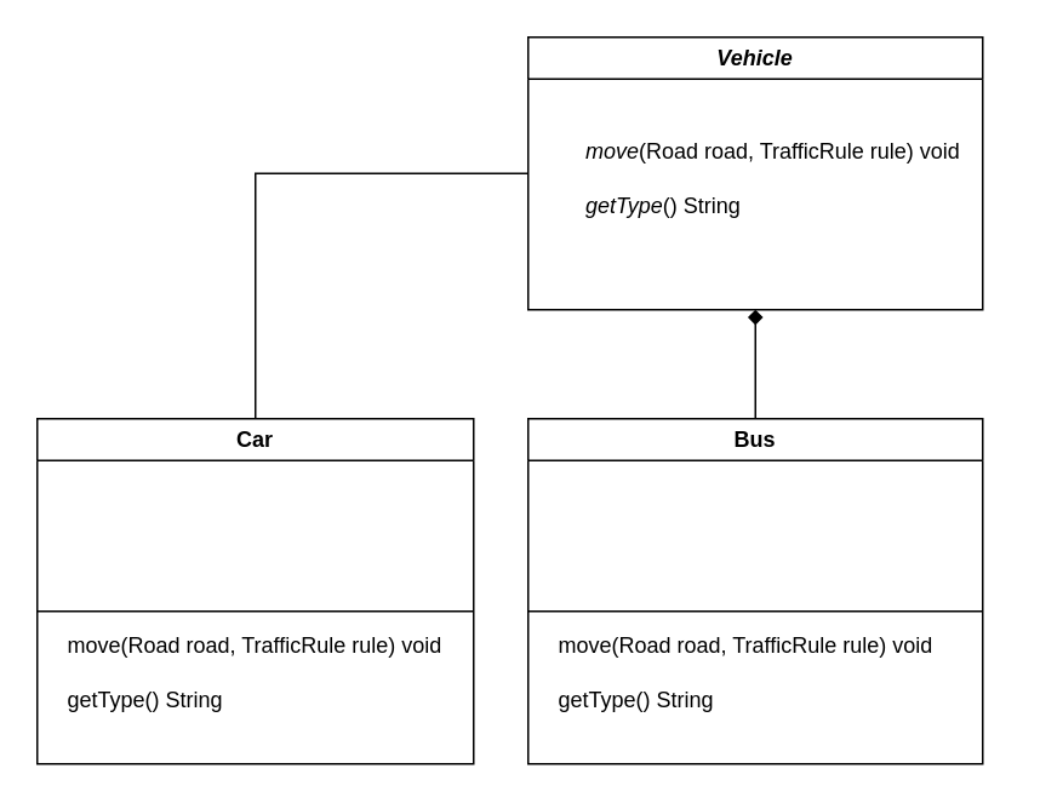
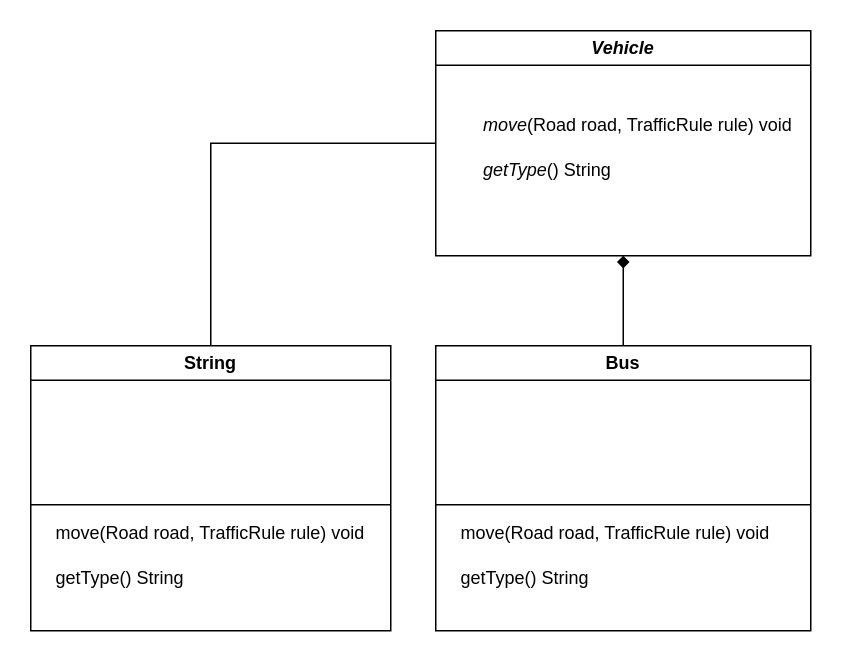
  <mxCell id="0" />
  <mxCell id="1" parent="0" />
  <mxCell id="2" value="&lt;i&gt;Vehicle&lt;/i&gt;" style="swimlane;whiteSpace=wrap;html=1;" vertex="1" parent="1"><mxGeometry x="290" y="20" width="250" height="150" as="geometry" /></mxCell>
  <mxCell id="3" value="&lt;i&gt;move&lt;/i&gt;(Road road, TrafficRule rule) void" style="text;html=1;align=left;verticalAlign=middle;resizable=0;points=[];autosize=1;strokeColor=none;fillColor=none;" vertex="1" parent="2"><mxGeometry x="30" y="48" width="230" height="30" as="geometry" /></mxCell>
  <mxCell id="4" value="&lt;i&gt;getType&lt;/i&gt;() String" style="text;html=1;align=left;verticalAlign=middle;resizable=0;points=[];autosize=1;strokeColor=none;fillColor=none;" vertex="1" parent="2"><mxGeometry x="30" y="78" width="110" height="30" as="geometry" /></mxCell>
- <mxCell id="5" value="Car" style="swimlane;whiteSpace=wrap;html=1;" vertex="1" parent="1"><mxGeometry x="20" y="230" width="240" height="190" as="geometry" /></mxCell>
+ <mxCell id="5" value="String" style="swimlane;whiteSpace=wrap;html=1;" vertex="1" parent="1"><mxGeometry x="20" y="230" width="240" height="190" as="geometry" /></mxCell>
  <mxCell id="6" value="move(Road road, TrafficRule rule) void" style="text;html=1;align=left;verticalAlign=middle;resizable=0;points=[];autosize=1;strokeColor=none;fillColor=none;" vertex="1" parent="5"><mxGeometry x="15" y="110" width="230" height="30" as="geometry" /></mxCell>
  <mxCell id="7" value="getType() String" style="text;html=1;align=left;verticalAlign=middle;resizable=0;points=[];autosize=1;strokeColor=none;fillColor=none;" vertex="1" parent="5"><mxGeometry x="15" y="140" width="110" height="30" as="geometry" /></mxCell>
  <mxCell id="8" value="" style="line;strokeWidth=1;fillColor=none;align=left;verticalAlign=middle;spacingTop=-1;spacingLeft=3;spacingRight=3;rotatable=0;labelPosition=right;points=[];portConstraint=eastwest;strokeColor=inherit;" vertex="1" parent="5"><mxGeometry y="102" width="240" height="8" as="geometry" /></mxCell>
  <mxCell id="9" value="Bus" style="swimlane;whiteSpace=wrap;html=1;" vertex="1" parent="1"><mxGeometry x="290" y="230" width="250" height="190" as="geometry" /></mxCell>
  <mxCell id="10" value="move(Road road, TrafficRule rule) void" style="text;html=1;align=left;verticalAlign=middle;resizable=0;points=[];autosize=1;strokeColor=none;fillColor=none;" vertex="1" parent="9"><mxGeometry x="15" y="110" width="230" height="30" as="geometry" /></mxCell>
  <mxCell id="11" value="getType() String" style="text;html=1;align=left;verticalAlign=middle;resizable=0;points=[];autosize=1;strokeColor=none;fillColor=none;" vertex="1" parent="9"><mxGeometry x="15" y="140" width="110" height="30" as="geometry" /></mxCell>
  <mxCell id="12" value="" style="line;strokeWidth=1;fillColor=none;align=left;verticalAlign=middle;spacingTop=-1;spacingLeft=3;spacingRight=3;rotatable=0;labelPosition=right;points=[];portConstraint=eastwest;strokeColor=inherit;" vertex="1" parent="9"><mxGeometry y="102" width="250" height="8" as="geometry" /></mxCell>
  <mxCell id="13" value="" style="endArrow=diamond;endFill=1;html=1;edgeStyle=orthogonalEdgeStyle;align=left;verticalAlign=top;rounded=0;exitX=0.5;exitY=0;exitDx=0;exitDy=0;entryX=0.5;entryY=1;entryDx=0;entryDy=0;" edge="1" parent="1" source="9" target="2"><mxGeometry x="-1" y="-46" relative="1" as="geometry"><mxPoint x="540" y="200" as="sourcePoint" /><mxPoint x="700" y="200" as="targetPoint" /><mxPoint x="-11" y="30" as="offset" /></mxGeometry></mxCell>
  <mxCell id="14" value="" style="endArrow=none;endFill=1;html=1;edgeStyle=orthogonalEdgeStyle;align=left;verticalAlign=top;rounded=0;exitX=0.5;exitY=0;exitDx=0;exitDy=0;entryX=0;entryY=0.5;entryDx=0;entryDy=0;" edge="1" parent="1" source="5" target="2"><mxGeometry x="-0.649" y="70" relative="1" as="geometry"><mxPoint x="80" y="195" as="sourcePoint" /><mxPoint x="230.45" y="60" as="targetPoint" /><mxPoint as="offset" /></mxGeometry></mxCell>
